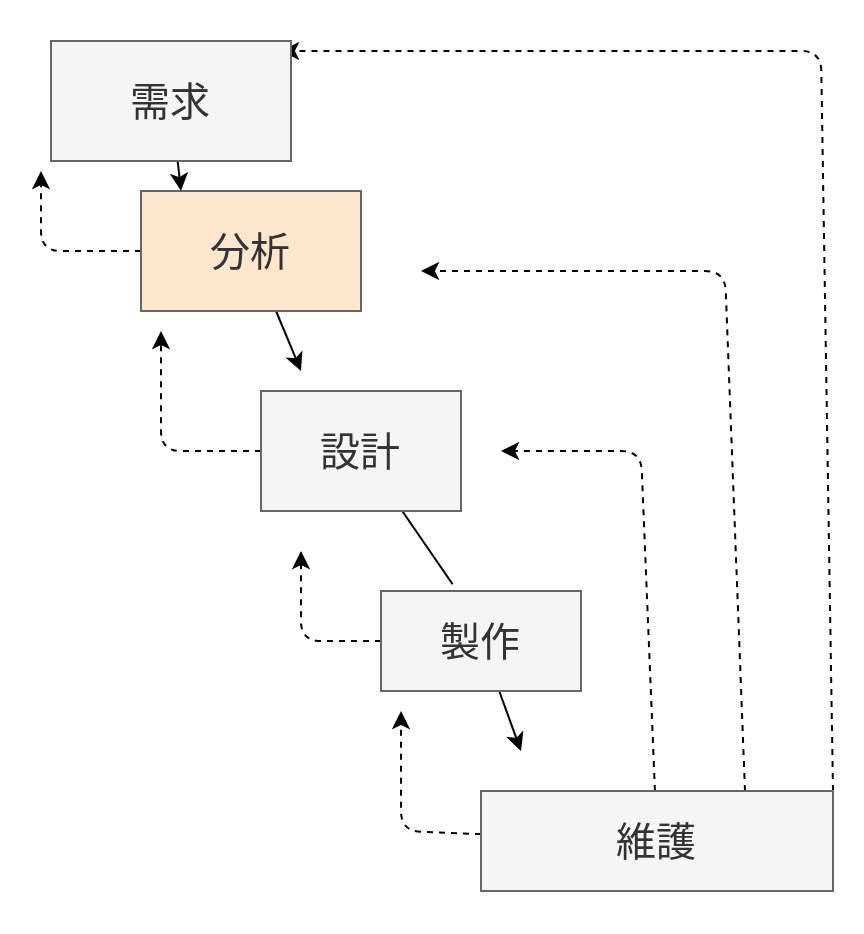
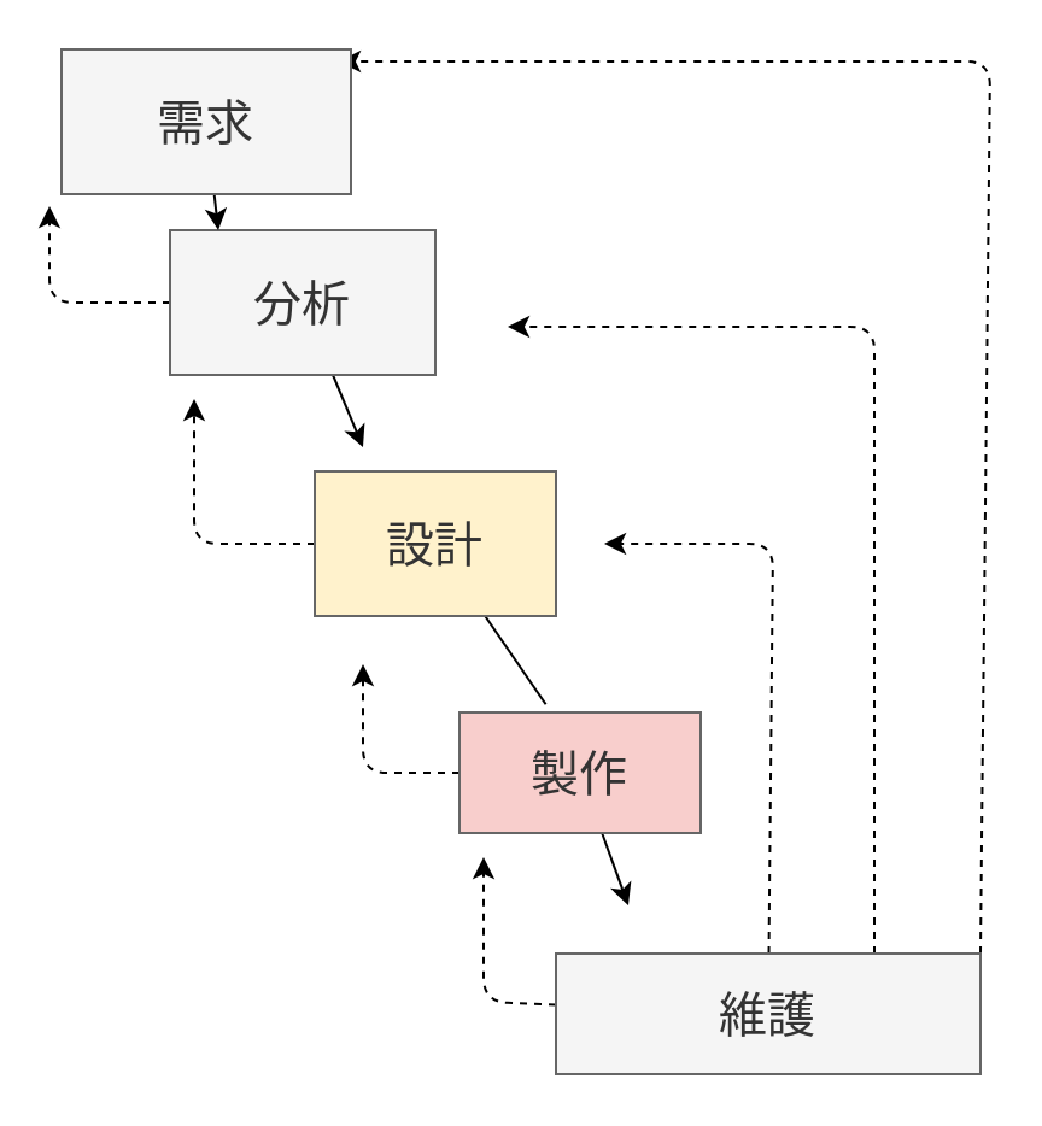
  <mxCell id="0" />
  <mxCell id="1" parent="0" />
  <mxCell id="2" style="edgeStyle=none;html=1;fontSize=20;" edge="1" parent="1" source="4"><mxGeometry relative="1" as="geometry"><mxPoint x="150" y="185" as="targetPoint" /></mxGeometry></mxCell>
  <mxCell id="3" style="edgeStyle=none;html=1;fontSize=20;dashed=1;" edge="1" parent="1" source="4"><mxGeometry relative="1" as="geometry"><mxPoint x="20" y="85" as="targetPoint" /><Array as="points"><mxPoint x="20" y="125" /></Array></mxGeometry></mxCell>
- <mxCell id="4" value="&lt;font style=&quot;font-size: 20px;&quot;&gt;分析&lt;/font&gt;" style="rounded=0;whiteSpace=wrap;html=1;fillColor=#ffe6cc;fontColor=#333333;strokeColor=#666666;" vertex="1" parent="1"><mxGeometry x="70" y="95" width="110" height="60" as="geometry" /></mxCell>
+ <mxCell id="4" value="&lt;font style=&quot;font-size: 20px;&quot;&gt;分析&lt;/font&gt;" style="rounded=0;whiteSpace=wrap;html=1;fillColor=#f5f5f5;fontColor=#333333;strokeColor=#666666;" vertex="1" parent="1"><mxGeometry x="70" y="95" width="110" height="60" as="geometry" /></mxCell>
  <mxCell id="5" style="edgeStyle=none;html=1;entryX=0.358;entryY=-0.067;entryDx=0;entryDy=0;entryPerimeter=0;fontSize=20;endArrow=none;" edge="1" parent="1" source="7" target="10"><mxGeometry relative="1" as="geometry" /></mxCell>
  <mxCell id="6" style="edgeStyle=none;html=1;fontSize=20;dashed=1;" edge="1" parent="1" source="7"><mxGeometry relative="1" as="geometry"><mxPoint x="80" y="165" as="targetPoint" /><Array as="points"><mxPoint x="80" y="225" /></Array></mxGeometry></mxCell>
- <mxCell id="7" value="&lt;font style=&quot;font-size: 20px;&quot;&gt;設計&lt;/font&gt;" style="rounded=0;whiteSpace=wrap;html=1;fillColor=#f5f5f5;fontColor=#333333;strokeColor=#666666;" vertex="1" parent="1"><mxGeometry x="130" y="195" width="100" height="60" as="geometry" /></mxCell>
+ <mxCell id="7" value="&lt;font style=&quot;font-size: 20px;&quot;&gt;設計&lt;/font&gt;" style="rounded=0;whiteSpace=wrap;html=1;fillColor=#fff2cc;fontColor=#333333;strokeColor=#666666;" vertex="1" parent="1"><mxGeometry x="130" y="195" width="100" height="60" as="geometry" /></mxCell>
  <mxCell id="8" style="edgeStyle=none;html=1;fontSize=20;" edge="1" parent="1" source="10"><mxGeometry relative="1" as="geometry"><mxPoint x="260" y="375" as="targetPoint" /></mxGeometry></mxCell>
  <mxCell id="9" style="edgeStyle=none;html=1;fontSize=20;dashed=1;" edge="1" parent="1" source="10"><mxGeometry relative="1" as="geometry"><mxPoint x="150" y="275" as="targetPoint" /><Array as="points"><mxPoint x="150" y="320" /></Array></mxGeometry></mxCell>
- <mxCell id="10" value="&lt;font style=&quot;font-size: 20px;&quot;&gt;製作&lt;/font&gt;" style="rounded=0;whiteSpace=wrap;html=1;fillColor=#f5f5f5;fontColor=#333333;strokeColor=#666666;" vertex="1" parent="1"><mxGeometry x="190" y="295" width="100" height="50" as="geometry" /></mxCell>
+ <mxCell id="10" value="&lt;font style=&quot;font-size: 20px;&quot;&gt;製作&lt;/font&gt;" style="rounded=0;whiteSpace=wrap;html=1;fillColor=#f8cecc;fontColor=#333333;strokeColor=#666666;" vertex="1" parent="1"><mxGeometry x="190" y="295" width="100" height="50" as="geometry" /></mxCell>
  <mxCell id="11" style="edgeStyle=none;html=1;fontSize=20;dashed=1;" edge="1" parent="1" source="15"><mxGeometry relative="1" as="geometry"><mxPoint x="200" y="355" as="targetPoint" /><Array as="points"><mxPoint x="200" y="415" /></Array></mxGeometry></mxCell>
  <mxCell id="12" style="edgeStyle=none;html=1;fontSize=20;dashed=1;" edge="1" parent="1" source="15"><mxGeometry relative="1" as="geometry"><mxPoint x="250" y="225" as="targetPoint" /><Array as="points"><mxPoint x="320" y="225" /></Array></mxGeometry></mxCell>
  <mxCell id="13" style="edgeStyle=none;html=1;exitX=0.75;exitY=0;exitDx=0;exitDy=0;fontSize=20;dashed=1;" edge="1" parent="1" source="15"><mxGeometry relative="1" as="geometry"><mxPoint x="210" y="135" as="targetPoint" /><Array as="points"><mxPoint x="362" y="135" /></Array></mxGeometry></mxCell>
  <mxCell id="14" style="edgeStyle=none;html=1;exitX=1;exitY=0;exitDx=0;exitDy=0;fontSize=20;dashed=1;" edge="1" parent="1" source="15"><mxGeometry relative="1" as="geometry"><mxPoint x="140" y="25" as="targetPoint" /><Array as="points"><mxPoint x="410" y="25" /></Array></mxGeometry></mxCell>
- <mxCell id="15" value="&lt;font style=&quot;font-size: 20px;&quot;&gt;維護&lt;/font&gt;" style="rounded=0;whiteSpace=wrap;html=1;fillColor=#f5f5f5;fontColor=#333333;strokeColor=#666666;" vertex="1" parent="1"><mxGeometry x="240" y="395" width="176" height="50" as="geometry" /></mxCell>
+ <mxCell id="15" value="&lt;font style=&quot;font-size: 20px;&quot;&gt;維護&lt;/font&gt;" style="rounded=0;whiteSpace=wrap;html=1;fillColor=#f5f5f5;fontColor=#333333;strokeColor=#666666;" vertex="1" parent="1"><mxGeometry x="230" y="395" width="176" height="50" as="geometry" /></mxCell>
  <mxCell id="16" style="edgeStyle=none;html=1;fontSize=20;" edge="1" parent="1" source="17"><mxGeometry relative="1" as="geometry"><mxPoint x="90" y="95" as="targetPoint" /></mxGeometry></mxCell>
  <mxCell id="17" value="&lt;font style=&quot;font-size: 20px;&quot;&gt;需求&lt;/font&gt;" style="rounded=0;whiteSpace=wrap;html=1;fillColor=#f5f5f5;fontColor=#333333;strokeColor=#666666;" vertex="1" parent="1"><mxGeometry x="25" y="20" width="120" height="60" as="geometry" /></mxCell>
